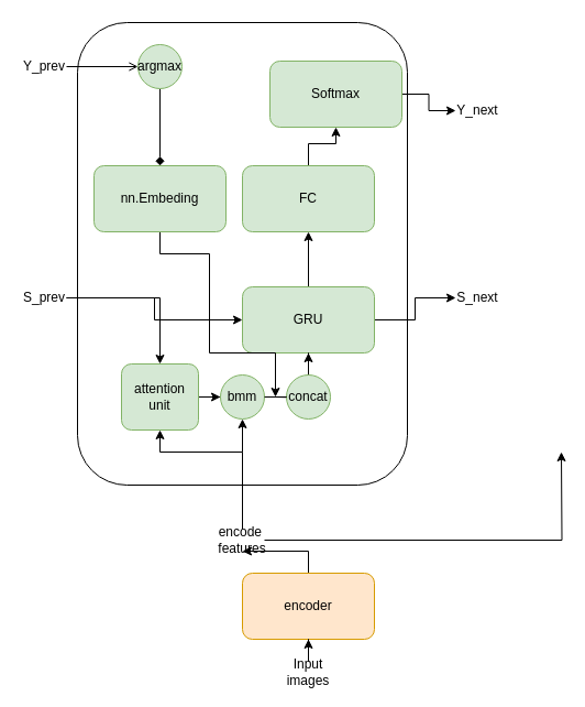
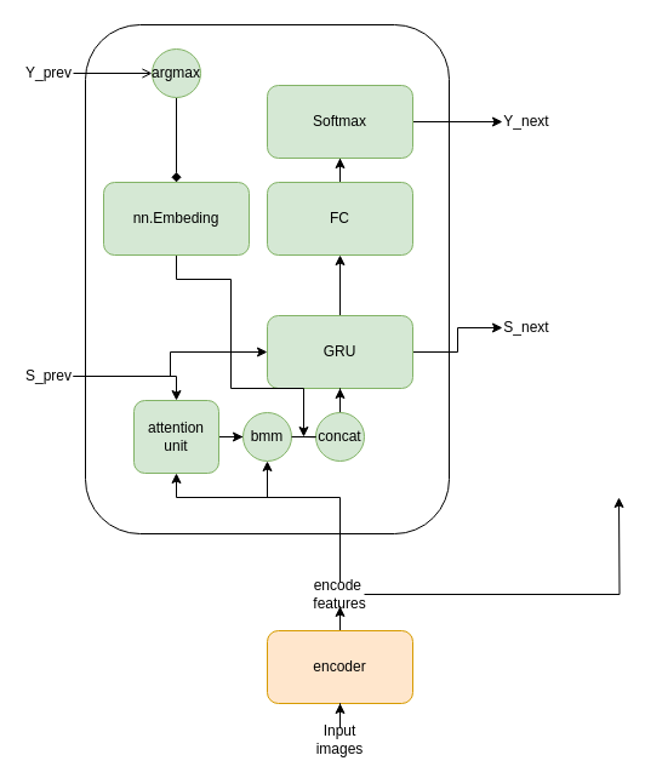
  <mxCell id="0" />
  <mxCell id="1" parent="0" />
  <mxCell id="2" value="" style="rounded=1;whiteSpace=wrap;html=1;" vertex="1" parent="1"><mxGeometry x="70" y="20" width="300" height="420" as="geometry" /></mxCell>
  <mxCell id="3" value="" style="edgeStyle=orthogonalEdgeStyle;rounded=0;orthogonalLoop=1;jettySize=auto;html=1;" edge="1" parent="1" source="4" target="10"><mxGeometry relative="1" as="geometry" /></mxCell>
  <mxCell id="4" value="encoder" style="rounded=1;whiteSpace=wrap;html=1;fillColor=#ffe6cc;strokeColor=#d79b00;" vertex="1" parent="1"><mxGeometry x="220" y="520" width="120" height="60" as="geometry" /></mxCell>
  <mxCell id="5" value="" style="edgeStyle=orthogonalEdgeStyle;rounded=0;orthogonalLoop=1;jettySize=auto;html=1;" edge="1" parent="1" source="6" target="4"><mxGeometry relative="1" as="geometry" /></mxCell>
  <mxCell id="6" value="Input images" style="text;html=1;strokeColor=none;fillColor=none;align=center;verticalAlign=middle;whiteSpace=wrap;rounded=0;" vertex="1" parent="1"><mxGeometry x="260" y="600" width="40" height="20" as="geometry" /></mxCell>
  <mxCell id="7" value="" style="edgeStyle=orthogonalEdgeStyle;rounded=0;orthogonalLoop=1;jettySize=auto;html=1;entryX=0.5;entryY=1;entryDx=0;entryDy=0;" edge="1" parent="1" source="10" target="12"><mxGeometry relative="1" as="geometry"><Array as="points"><mxPoint x="145" y="410" /></Array></mxGeometry></mxCell>
  <mxCell id="8" style="edgeStyle=orthogonalEdgeStyle;rounded=0;orthogonalLoop=1;jettySize=auto;html=1;entryX=0.5;entryY=1;entryDx=0;entryDy=0;" edge="1" parent="1" target="20"><mxGeometry relative="1" as="geometry"><mxPoint x="220" y="410" as="sourcePoint" /><Array as="points"><mxPoint x="220" y="410" /></Array></mxGeometry></mxCell>
  <mxCell id="9" value="" style="edgeStyle=orthogonalEdgeStyle;rounded=0;orthogonalLoop=1;jettySize=auto;html=1;" edge="1" parent="1" source="10"><mxGeometry relative="1" as="geometry"><mxPoint x="510" y="410" as="targetPoint" /></mxGeometry></mxCell>
- <mxCell id="10" value="encode&amp;nbsp;&lt;br&gt;features" style="text;html=1;strokeColor=none;fillColor=none;align=center;verticalAlign=middle;whiteSpace=wrap;rounded=0;" vertex="1" parent="1"><mxGeometry x="200" y="480" width="40" height="20" as="geometry" /></mxCell>
+ <mxCell id="10" value="encode&amp;nbsp;&lt;br&gt;features" style="text;html=1;strokeColor=none;fillColor=none;align=center;verticalAlign=middle;whiteSpace=wrap;rounded=0;" vertex="1" parent="1"><mxGeometry x="260" y="480" width="40" height="20" as="geometry" /></mxCell>
  <mxCell id="11" value="" style="edgeStyle=orthogonalEdgeStyle;rounded=0;orthogonalLoop=1;jettySize=auto;html=1;" edge="1" parent="1" source="12" target="20"><mxGeometry relative="1" as="geometry" /></mxCell>
  <mxCell id="12" value="attention &lt;br&gt;unit" style="rounded=1;whiteSpace=wrap;html=1;fillColor=#d5e8d4;strokeColor=#82b366;" vertex="1" parent="1"><mxGeometry x="110" y="330" width="70" height="60" as="geometry" /></mxCell>
  <mxCell id="13" value="" style="edgeStyle=orthogonalEdgeStyle;rounded=0;orthogonalLoop=1;jettySize=auto;html=1;" edge="1" parent="1" source="15" target="18"><mxGeometry relative="1" as="geometry" /></mxCell>
  <mxCell id="14" value="" style="edgeStyle=orthogonalEdgeStyle;rounded=0;orthogonalLoop=1;jettySize=auto;html=1;" edge="1" parent="1" source="15" target="12"><mxGeometry relative="1" as="geometry" /></mxCell>
- <mxCell id="15" value="S_prev" style="text;html=1;strokeColor=none;fillColor=none;align=center;verticalAlign=middle;whiteSpace=wrap;rounded=0;" vertex="1" parent="1"><mxGeometry x="20" y="260" width="40" height="20" as="geometry" /></mxCell>
+ <mxCell id="15" value="S_prev" style="text;html=1;strokeColor=none;fillColor=none;align=center;verticalAlign=middle;whiteSpace=wrap;rounded=0;" vertex="1" parent="1"><mxGeometry x="20" y="300" width="40" height="20" as="geometry" /></mxCell>
  <mxCell id="16" value="" style="edgeStyle=orthogonalEdgeStyle;rounded=0;orthogonalLoop=1;jettySize=auto;html=1;" edge="1" parent="1" source="18" target="24"><mxGeometry relative="1" as="geometry" /></mxCell>
  <mxCell id="17" value="" style="edgeStyle=orthogonalEdgeStyle;rounded=0;orthogonalLoop=1;jettySize=auto;html=1;" edge="1" parent="1" source="18" target="28"><mxGeometry relative="1" as="geometry" /></mxCell>
  <mxCell id="18" value="GRU" style="rounded=1;whiteSpace=wrap;html=1;fillColor=#d5e8d4;strokeColor=#82b366;" vertex="1" parent="1"><mxGeometry x="220" y="260" width="120" height="60" as="geometry" /></mxCell>
  <mxCell id="19" value="" style="edgeStyle=orthogonalEdgeStyle;rounded=0;orthogonalLoop=1;jettySize=auto;html=1;startArrow=none;" edge="1" parent="1" target="22"><mxGeometry relative="1" as="geometry"><mxPoint x="250" y="360" as="sourcePoint" /></mxGeometry></mxCell>
  <mxCell id="20" value="bmm" style="ellipse;whiteSpace=wrap;html=1;rounded=1;strokeColor=#82b366;fillColor=#d5e8d4;" vertex="1" parent="1"><mxGeometry x="200" y="340" width="40" height="40" as="geometry" /></mxCell>
  <mxCell id="21" value="" style="edgeStyle=orthogonalEdgeStyle;rounded=0;orthogonalLoop=1;jettySize=auto;html=1;" edge="1" parent="1" source="22" target="18"><mxGeometry relative="1" as="geometry" /></mxCell>
  <mxCell id="22" value="concat" style="ellipse;whiteSpace=wrap;html=1;rounded=1;strokeColor=#82b366;fillColor=#d5e8d4;" vertex="1" parent="1"><mxGeometry x="260" y="340" width="40" height="40" as="geometry" /></mxCell>
  <mxCell id="23" value="" style="edgeStyle=orthogonalEdgeStyle;rounded=0;orthogonalLoop=1;jettySize=auto;html=1;" edge="1" parent="1" source="24" target="26"><mxGeometry relative="1" as="geometry" /></mxCell>
  <mxCell id="24" value="FC" style="rounded=1;whiteSpace=wrap;html=1;fillColor=#d5e8d4;strokeColor=#82b366;" vertex="1" parent="1"><mxGeometry x="220" y="150" width="120" height="60" as="geometry" /></mxCell>
  <mxCell id="25" value="" style="edgeStyle=orthogonalEdgeStyle;rounded=0;orthogonalLoop=1;jettySize=auto;html=1;" edge="1" parent="1" source="26" target="27"><mxGeometry relative="1" as="geometry" /></mxCell>
- <mxCell id="26" value="Softmax" style="rounded=1;whiteSpace=wrap;html=1;fillColor=#d5e8d4;strokeColor=#82b366;" vertex="1" parent="1"><mxGeometry x="245" y="55" width="120" height="60" as="geometry" /></mxCell>
+ <mxCell id="26" value="Softmax" style="rounded=1;whiteSpace=wrap;html=1;fillColor=#d5e8d4;strokeColor=#82b366;" vertex="1" parent="1"><mxGeometry x="220" y="70" width="120" height="60" as="geometry" /></mxCell>
  <mxCell id="27" value="Y_next" style="text;html=1;strokeColor=none;fillColor=none;align=center;verticalAlign=middle;whiteSpace=wrap;rounded=0;" vertex="1" parent="1"><mxGeometry x="414" y="90" width="40" height="20" as="geometry" /></mxCell>
  <mxCell id="28" value="S_next" style="text;html=1;strokeColor=none;fillColor=none;align=center;verticalAlign=middle;whiteSpace=wrap;rounded=0;" vertex="1" parent="1"><mxGeometry x="414" y="260" width="40" height="20" as="geometry" /></mxCell>
  <mxCell id="29" value="" style="edgeStyle=orthogonalEdgeStyle;rounded=0;orthogonalLoop=1;jettySize=auto;html=1;endArrow=open;" edge="1" parent="1" source="30" target="32"><mxGeometry relative="1" as="geometry" /></mxCell>
  <mxCell id="30" value="Y_prev" style="text;html=1;strokeColor=none;fillColor=none;align=center;verticalAlign=middle;whiteSpace=wrap;rounded=0;" vertex="1" parent="1"><mxGeometry x="20" y="50" width="40" height="20" as="geometry" /></mxCell>
  <mxCell id="31" value="" style="edgeStyle=orthogonalEdgeStyle;rounded=0;orthogonalLoop=1;jettySize=auto;html=1;endArrow=diamond;" edge="1" parent="1" source="32" target="34"><mxGeometry relative="1" as="geometry" /></mxCell>
  <mxCell id="32" value="&lt;span&gt;argmax&lt;/span&gt;" style="ellipse;whiteSpace=wrap;html=1;fillColor=#d5e8d4;strokeColor=#82b366;" vertex="1" parent="1"><mxGeometry x="125" y="40" width="40" height="40" as="geometry" /></mxCell>
  <mxCell id="33" value="" style="edgeStyle=orthogonalEdgeStyle;rounded=0;orthogonalLoop=1;jettySize=auto;html=1;" edge="1" parent="1" source="34"><mxGeometry relative="1" as="geometry"><mxPoint x="250" y="360" as="targetPoint" /><Array as="points"><mxPoint x="145" y="230" /><mxPoint x="190" y="230" /><mxPoint x="190" y="320" /><mxPoint x="250" y="320" /></Array></mxGeometry></mxCell>
  <mxCell id="34" value="nn.Embeding" style="rounded=1;whiteSpace=wrap;html=1;fillColor=#d5e8d4;strokeColor=#82b366;" vertex="1" parent="1"><mxGeometry x="85" y="150" width="120" height="60" as="geometry" /></mxCell>
  <mxCell id="35" value="" style="edgeStyle=orthogonalEdgeStyle;rounded=0;orthogonalLoop=1;jettySize=auto;html=1;endArrow=none;" edge="1" parent="1" source="20"><mxGeometry relative="1" as="geometry"><mxPoint x="240" y="360" as="sourcePoint" /><mxPoint x="250" y="360" as="targetPoint" /></mxGeometry></mxCell>
